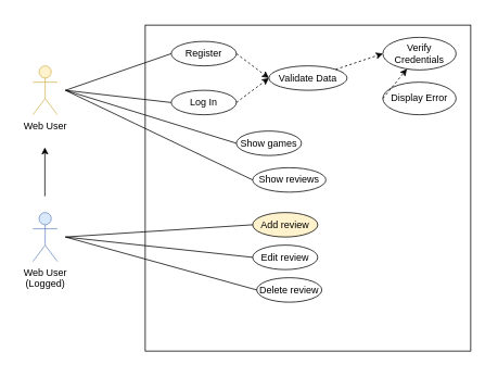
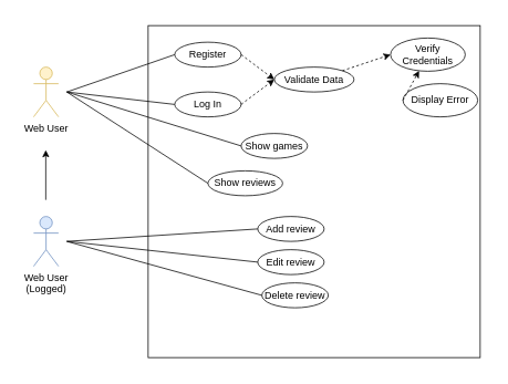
  <mxCell id="0" />
  <mxCell id="1" parent="0" />
  <mxCell id="2" value="" style="rounded=0;whiteSpace=wrap;html=1;strokeColor=#FFFFFF;" vertex="1" parent="1"><mxGeometry x="20" y="20" width="570" height="420" as="geometry" /></mxCell>
  <mxCell id="3" value="Web User" style="shape=umlActor;verticalLabelPosition=bottom;verticalAlign=top;html=1;outlineConnect=0;fillColor=#fff2cc;strokeColor=#d6b656;" vertex="1" parent="1"><mxGeometry x="40" y="80" width="30" height="60" as="geometry" /></mxCell>
  <mxCell id="4" value="Web User&lt;br&gt;(Logged)" style="shape=umlActor;verticalLabelPosition=bottom;verticalAlign=top;html=1;outlineConnect=0;fillColor=#dae8fc;strokeColor=#6c8ebf;" vertex="1" parent="1"><mxGeometry x="40" y="260" width="30" height="60" as="geometry" /></mxCell>
  <mxCell id="5" value="" style="endArrow=classic;html=1;rounded=0;" edge="1" parent="1"><mxGeometry width="50" height="50" relative="1" as="geometry"><mxPoint x="54.66" y="240" as="sourcePoint" /><mxPoint x="54.66" y="180" as="targetPoint" /><Array as="points" /></mxGeometry></mxCell>
  <mxCell id="6" value="" style="whiteSpace=wrap;html=1;aspect=fixed;" vertex="1" parent="1"><mxGeometry x="178" y="30" width="400" height="400" as="geometry" /></mxCell>
  <mxCell id="7" value="" style="endArrow=none;html=1;rounded=0;entryX=0;entryY=0.5;entryDx=0;entryDy=0;" edge="1" parent="1" target="11"><mxGeometry width="50" height="50" relative="1" as="geometry"><mxPoint x="80" y="110" as="sourcePoint" /><mxPoint x="210" y="85" as="targetPoint" /></mxGeometry></mxCell>
  <mxCell id="8" value="" style="endArrow=none;html=1;rounded=0;entryX=0;entryY=0.5;entryDx=0;entryDy=0;" edge="1" parent="1" target="13"><mxGeometry width="50" height="50" relative="1" as="geometry"><mxPoint x="80" y="110" as="sourcePoint" /><mxPoint x="230" y="280" as="targetPoint" /></mxGeometry></mxCell>
  <mxCell id="9" value="" style="endArrow=none;html=1;rounded=0;entryX=0;entryY=0.5;entryDx=0;entryDy=0;" edge="1" parent="1" target="14"><mxGeometry width="50" height="50" relative="1" as="geometry"><mxPoint x="80" y="110" as="sourcePoint" /><mxPoint x="100" y="420" as="targetPoint" /></mxGeometry></mxCell>
  <mxCell id="10" value="" style="endArrow=none;html=1;rounded=0;entryX=0;entryY=0.5;entryDx=0;entryDy=0;" edge="1" parent="1" target="12"><mxGeometry width="50" height="50" relative="1" as="geometry"><mxPoint x="80" y="110" as="sourcePoint" /><mxPoint x="210.109" y="152.666" as="targetPoint" /></mxGeometry></mxCell>
  <mxCell id="11" value="Register" style="ellipse;whiteSpace=wrap;html=1;" vertex="1" parent="1"><mxGeometry x="210" y="50" width="80" height="30" as="geometry" /></mxCell>
  <mxCell id="12" value="Log In" style="ellipse;whiteSpace=wrap;html=1;" vertex="1" parent="1"><mxGeometry x="210" y="110" width="80" height="30" as="geometry" /></mxCell>
  <mxCell id="13" value="Show games" style="ellipse;whiteSpace=wrap;html=1;" vertex="1" parent="1"><mxGeometry x="290" y="160" width="80" height="30" as="geometry" /></mxCell>
- <mxCell id="14" value="Show reviews" style="ellipse;whiteSpace=wrap;html=1;" vertex="1" parent="1"><mxGeometry x="310" y="205" width="90" height="30" as="geometry" /></mxCell>
- <mxCell id="15" value="Add review" style="ellipse;whiteSpace=wrap;html=1;fillColor=#fff2cc;" vertex="1" parent="1"><mxGeometry x="310" y="260" width="80" height="30" as="geometry" /></mxCell>
+ <mxCell id="14" value="Show reviews" style="ellipse;whiteSpace=wrap;html=1;" vertex="1" parent="1"><mxGeometry x="250" y="205" width="90" height="30" as="geometry" /></mxCell>
+ <mxCell id="15" value="Add review" style="ellipse;whiteSpace=wrap;html=1;" vertex="1" parent="1"><mxGeometry x="310" y="260" width="80" height="30" as="geometry" /></mxCell>
  <mxCell id="16" value="Edit review" style="ellipse;whiteSpace=wrap;html=1;" vertex="1" parent="1"><mxGeometry x="310" y="300" width="80" height="30" as="geometry" /></mxCell>
  <mxCell id="17" value="Delete review" style="ellipse;whiteSpace=wrap;html=1;" vertex="1" parent="1"><mxGeometry x="315" y="340" width="80" height="30" as="geometry" /></mxCell>
  <mxCell id="18" value="" style="endArrow=none;html=1;rounded=0;entryX=0;entryY=0.5;entryDx=0;entryDy=0;" edge="1" parent="1" target="15"><mxGeometry width="50" height="50" relative="1" as="geometry"><mxPoint x="80" y="290" as="sourcePoint" /><mxPoint x="130" y="240" as="targetPoint" /></mxGeometry></mxCell>
  <mxCell id="19" value="" style="endArrow=none;html=1;rounded=0;entryX=0;entryY=0.5;entryDx=0;entryDy=0;" edge="1" parent="1" target="16"><mxGeometry width="50" height="50" relative="1" as="geometry"><mxPoint x="80" y="290" as="sourcePoint" /><mxPoint x="100" y="400" as="targetPoint" /></mxGeometry></mxCell>
  <mxCell id="20" value="" style="endArrow=none;html=1;rounded=0;entryX=0;entryY=0.5;entryDx=0;entryDy=0;" edge="1" parent="1" target="17"><mxGeometry width="50" height="50" relative="1" as="geometry"><mxPoint x="80" y="290" as="sourcePoint" /><mxPoint x="110" y="390" as="targetPoint" /></mxGeometry></mxCell>
  <mxCell id="21" value="Validate Data" style="ellipse;whiteSpace=wrap;html=1;" vertex="1" parent="1"><mxGeometry x="330" y="80" width="96" height="30" as="geometry" /></mxCell>
  <mxCell id="22" value="" style="endArrow=classic;html=1;rounded=0;dashed=1;exitX=1;exitY=0.5;exitDx=0;exitDy=0;entryX=0;entryY=0.5;entryDx=0;entryDy=0;" edge="1" parent="1" source="11" target="21"><mxGeometry width="50" height="50" relative="1" as="geometry"><mxPoint x="305" y="100" as="sourcePoint" /><mxPoint x="355" y="50" as="targetPoint" /></mxGeometry></mxCell>
  <mxCell id="23" value="" style="endArrow=classic;html=1;rounded=0;dashed=1;exitX=1;exitY=0.5;exitDx=0;exitDy=0;entryX=0;entryY=0.5;entryDx=0;entryDy=0;" edge="1" parent="1" source="12" target="21"><mxGeometry width="50" height="50" relative="1" as="geometry"><mxPoint x="340" y="130" as="sourcePoint" /><mxPoint x="380" y="160" as="targetPoint" /></mxGeometry></mxCell>
  <mxCell id="24" value="Verify&lt;br&gt;Credentials" style="ellipse;whiteSpace=wrap;html=1;" vertex="1" parent="1"><mxGeometry x="470" y="45" width="90" height="40" as="geometry" /></mxCell>
  <mxCell id="25" value="" style="endArrow=classic;html=1;rounded=0;dashed=1;exitX=1;exitY=0;exitDx=0;exitDy=0;entryX=0;entryY=0.5;entryDx=0;entryDy=0;" edge="1" parent="1" source="21" target="24"><mxGeometry width="50" height="50" relative="1" as="geometry"><mxPoint x="450" y="150" as="sourcePoint" /><mxPoint x="500" y="100" as="targetPoint" /></mxGeometry></mxCell>
- <mxCell id="26" value="Display Error" style="ellipse;whiteSpace=wrap;html=1;" vertex="1" parent="1"><mxGeometry x="470" y="100" width="90" height="40" as="geometry" /></mxCell>
+ <mxCell id="26" value="Display Error" style="ellipse;whiteSpace=wrap;html=1;" vertex="1" parent="1"><mxGeometry x="485" y="100" width="90" height="40" as="geometry" /></mxCell>
  <mxCell id="27" value="" style="endArrow=classic;html=1;rounded=0;dashed=1;exitX=0;exitY=0.5;exitDx=0;exitDy=0;" edge="1" parent="1" source="26" target="24"><mxGeometry width="50" height="50" relative="1" as="geometry"><mxPoint x="260" y="240" as="sourcePoint" /><mxPoint x="310" y="190" as="targetPoint" /></mxGeometry></mxCell>
